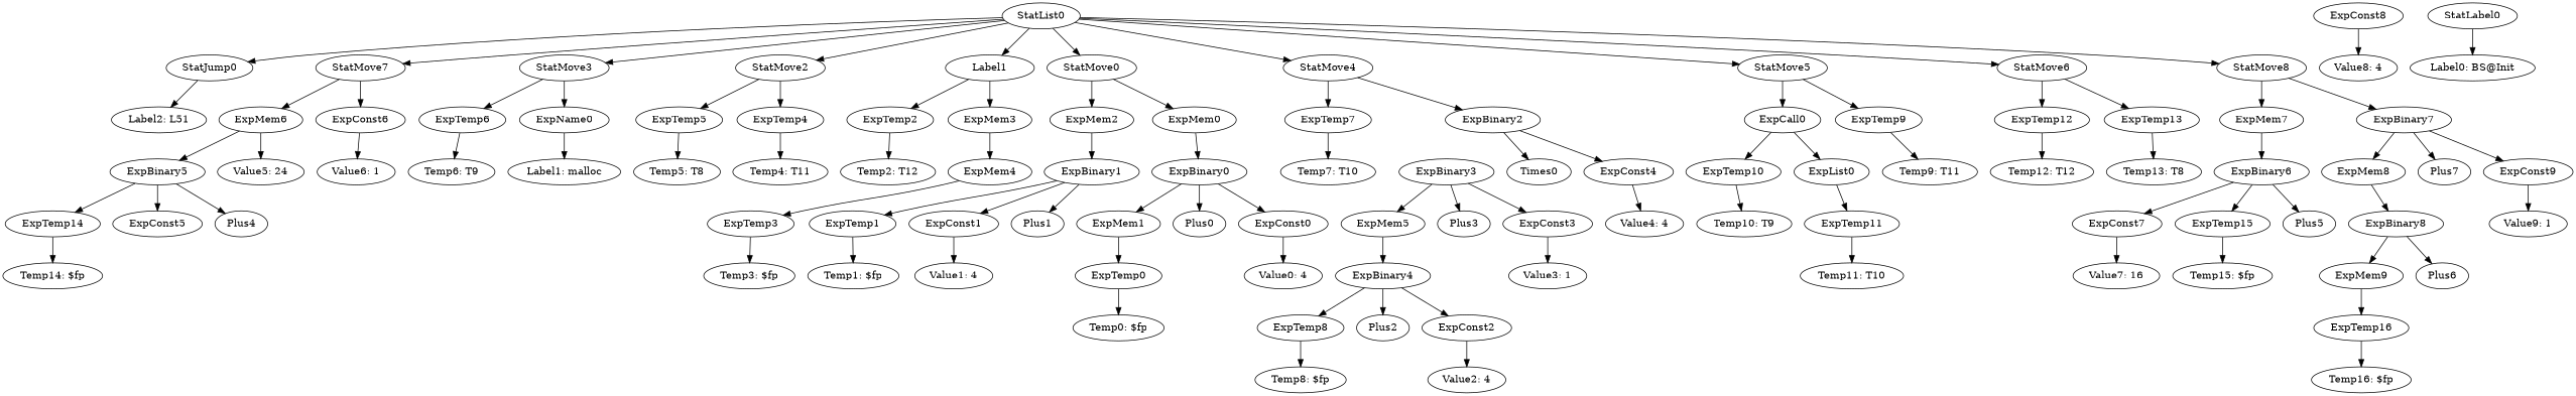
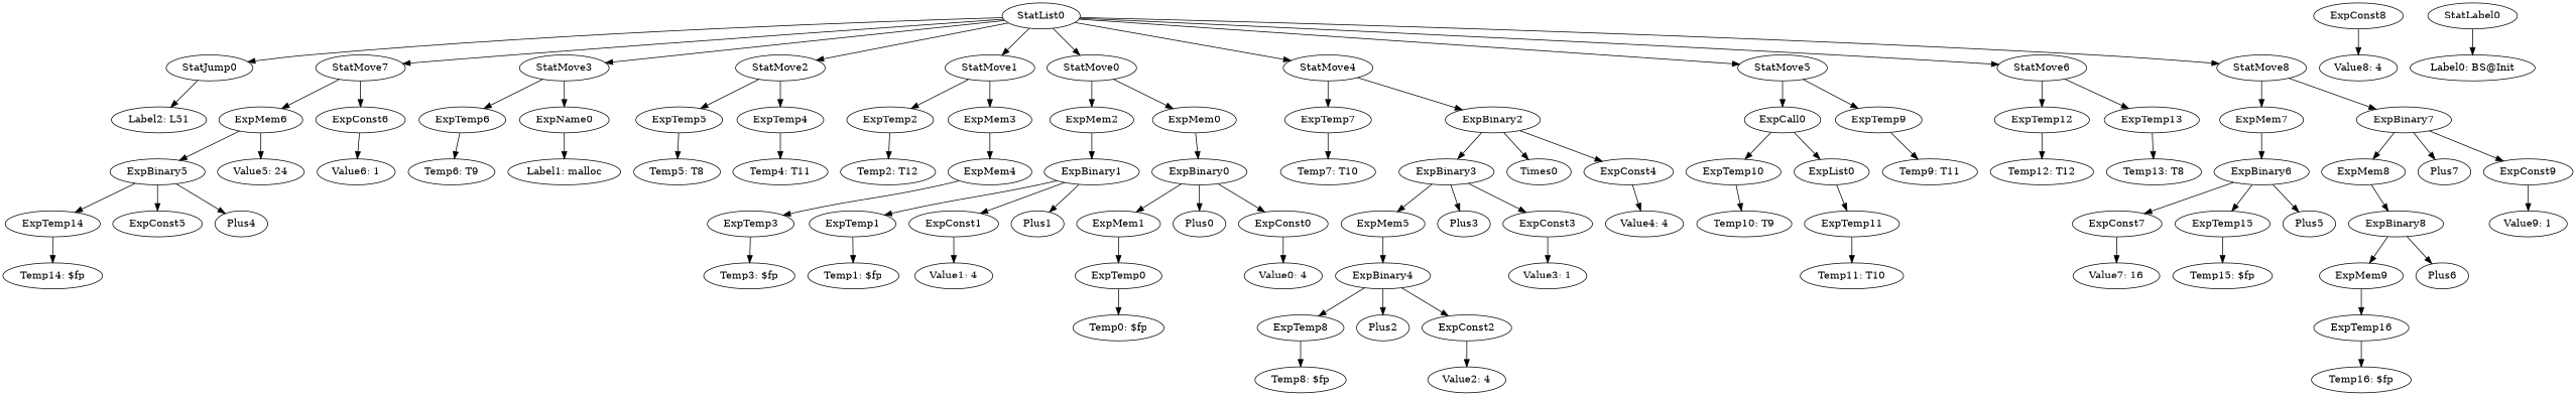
  digraph {
    ordering=out
    StatJump0
    "Label2: L51"
    ExpMem8
    ExpBinary8
    ExpMem9
    Plus6
    ExpTemp16
    ExpConst8
    "Value8: 4"
    "Temp16: $fp"
    ExpMem7
    ExpBinary6
    ExpConst7
    ExpTemp15
    Plus5
    "Value7: 16"
    "Temp15: $fp"
    StatMove7
    ExpMem6
    ExpConst6
    ExpBinary5
    "Value5: 24"
    "Value6: 1"
    ExpTemp14
    ExpConst5
    Plus4
    StatMove3
    ExpTemp6
    ExpName0
    "Temp6: T9"
    "Label1: malloc"
    ExpTemp11
    "Temp11: T10"
    ExpTemp5
    "Temp5: T8"
    ExpTemp1
    "Temp1: $fp"
    "Temp14: $fp"
    ExpTemp4
    "Temp4: T11"
    ExpMem4
    ExpTemp3
    "Temp3: $fp"
    ExpBinary0
    ExpMem1
    Plus0
    ExpConst0
    ExpTemp0
    "Value0: 4"
    "Temp0: $fp"
    StatMove2
    ExpTemp2
    "Temp2: T12"
    ExpTemp10
    "Temp10: T9"
-   StatMove1 [label=Label1]
+   StatMove1
    ExpMem3
    ExpBinary7
    Plus7
    ExpConst9
    "Value9: 1"
    ExpTemp8
    "Temp8: $fp"
    ExpConst1
    "Value1: 4"
    ExpTemp12
    "Temp12: T12"
    ExpMem2
    ExpBinary1
    Plus1
    ExpCall0
    ExpList0
    ExpTemp7
    "Temp7: T10"
    StatList0
    StatMove0
    StatMove4
    StatMove5
    StatMove6
    StatMove8
    StatLabel0
    "Label0: BS@Init"
    ExpMem0
    ExpBinary2
    ExpTemp9
    ExpTemp13
    ExpBinary3
    Times0
    ExpConst4
    "Temp9: T11"
    "Temp13: T8"
    ExpMem5
    Plus3
    ExpConst3
    "Value4: 4"
    ExpBinary4
    Plus2
    ExpConst2
    "Value2: 4"
    "Value3: 1"
    StatJump0 -> "Label2: L51"
    ExpMem8 -> ExpBinary8
    ExpBinary8 -> ExpMem9
    ExpBinary8 -> Plus6
    ExpMem9 -> ExpTemp16
    ExpTemp16 -> "Temp16: $fp"
    ExpConst8 -> "Value8: 4"
    ExpMem7 -> ExpBinary6
    ExpBinary6 -> ExpConst7
    ExpBinary6 -> ExpTemp15
    ExpBinary6 -> Plus5
    ExpConst7 -> "Value7: 16"
    ExpTemp15 -> "Temp15: $fp"
    StatMove7 -> ExpMem6
    StatMove7 -> ExpConst6
    ExpMem6 -> ExpBinary5
    ExpMem6 -> "Value5: 24"
    ExpConst6 -> "Value6: 1"
    ExpBinary5 -> ExpTemp14
    ExpBinary5 -> ExpConst5
    ExpBinary5 -> Plus4
    ExpTemp14 -> "Temp14: $fp"
    StatMove3 -> ExpTemp6
    StatMove3 -> ExpName0
    ExpTemp6 -> "Temp6: T9"
    ExpName0 -> "Label1: malloc"
    ExpTemp11 -> "Temp11: T10"
    ExpTemp5 -> "Temp5: T8"
    ExpTemp1 -> "Temp1: $fp"
    ExpTemp4 -> "Temp4: T11"
    ExpMem4 -> ExpTemp3
    ExpTemp3 -> "Temp3: $fp"
    ExpBinary0 -> ExpMem1
    ExpBinary0 -> Plus0
    ExpBinary0 -> ExpConst0
    ExpMem1 -> ExpTemp0
    ExpConst0 -> "Value0: 4"
    ExpTemp0 -> "Temp0: $fp"
    StatMove2 -> ExpTemp5
    StatMove2 -> ExpTemp4
    ExpTemp2 -> "Temp2: T12"
    ExpTemp10 -> "Temp10: T9"
    StatMove1 -> ExpTemp2
    StatMove1 -> ExpMem3
    ExpMem3 -> ExpMem4
    ExpBinary7 -> ExpMem8
    ExpBinary7 -> Plus7
    ExpBinary7 -> ExpConst9
    ExpConst9 -> "Value9: 1"
    ExpTemp8 -> "Temp8: $fp"
    ExpConst1 -> "Value1: 4"
    ExpTemp12 -> "Temp12: T12"
    ExpMem2 -> ExpBinary1
    ExpBinary1 -> ExpTemp1
    ExpBinary1 -> ExpConst1
    ExpBinary1 -> Plus1
    ExpCall0 -> ExpTemp10
    ExpCall0 -> ExpList0
    ExpList0 -> ExpTemp11
    ExpTemp7 -> "Temp7: T10"
    StatList0 -> StatJump0
    StatList0 -> StatMove7
    StatList0 -> StatMove3
    StatList0 -> StatMove2
    StatList0 -> StatMove1
    StatList0 -> StatMove0
    StatList0 -> StatMove4
    StatList0 -> StatMove5
    StatList0 -> StatMove6
    StatList0 -> StatMove8
    StatMove0 -> ExpMem2
    StatMove0 -> ExpMem0
    StatMove4 -> ExpTemp7
    StatMove4 -> ExpBinary2
    StatMove5 -> ExpCall0
    StatMove5 -> ExpTemp9
    StatMove6 -> ExpTemp12
    StatMove6 -> ExpTemp13
    StatMove8 -> ExpMem7
    StatMove8 -> ExpBinary7
    StatLabel0 -> "Label0: BS@Init"
    ExpMem0 -> ExpBinary0
+   ExpBinary2 -> ExpBinary3
    ExpBinary2 -> Times0
    ExpBinary2 -> ExpConst4
    ExpTemp9 -> "Temp9: T11"
    ExpTemp13 -> "Temp13: T8"
    ExpBinary3 -> ExpMem5
    ExpBinary3 -> Plus3
    ExpBinary3 -> ExpConst3
    ExpConst4 -> "Value4: 4"
    ExpMem5 -> ExpBinary4
    ExpConst3 -> "Value3: 1"
    ExpBinary4 -> ExpTemp8
    ExpBinary4 -> Plus2
    ExpBinary4 -> ExpConst2
    ExpConst2 -> "Value2: 4"
  }
